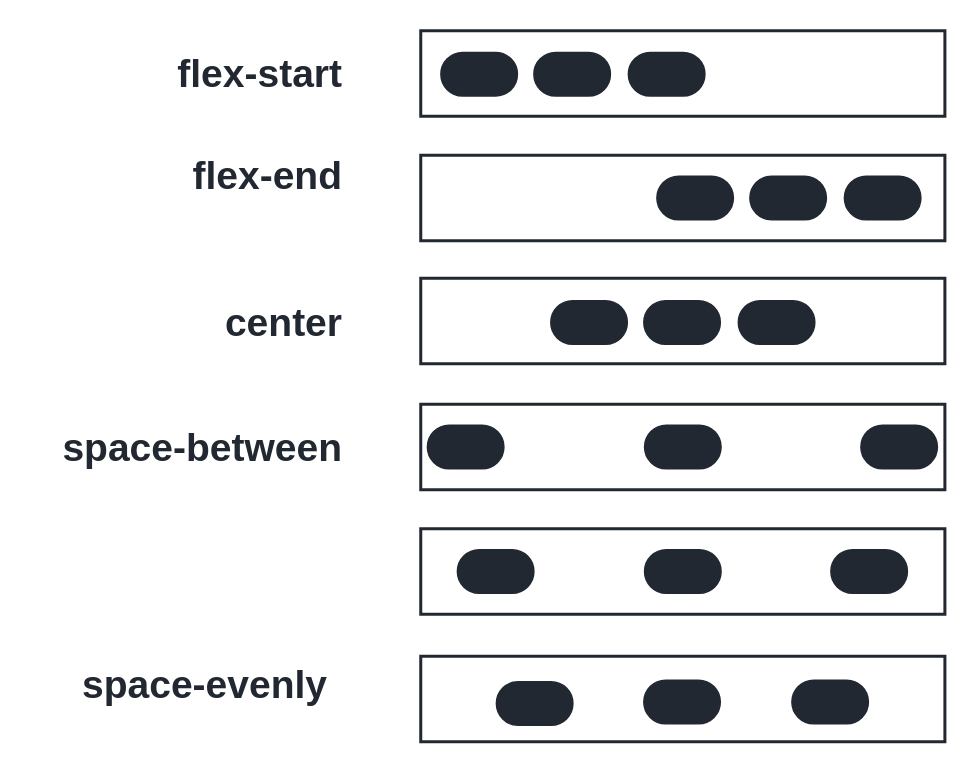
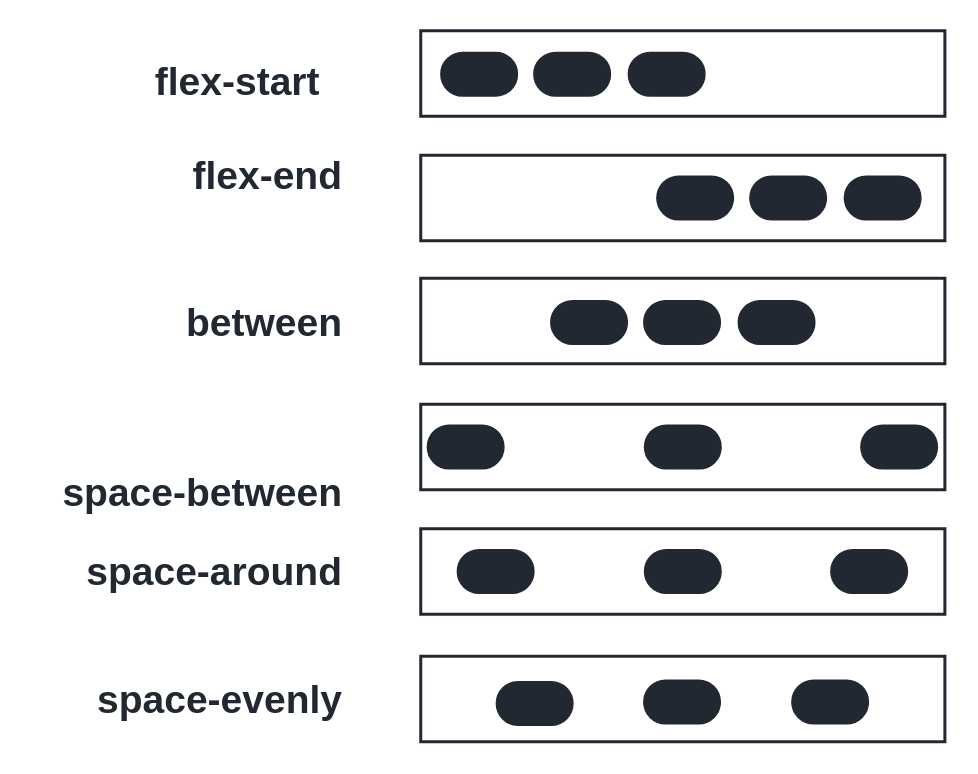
  <mxCell id="0" />
  <mxCell id="1" parent="0" />
- <mxCell id="2" value="flex-start" style="text;html=1;align=right;verticalAlign=middle;whiteSpace=wrap;rounded=0;fillColor=none;fontColor=light-dark(#222832,#FFFFFF);strokeColor=none;fontSize=26;fontStyle=1" parent="1" vertex="1"><mxGeometry x="90" y="33.5" width="140" height="30" as="geometry" /></mxCell>
+ <mxCell id="2" value="flex-start" style="text;html=1;align=right;verticalAlign=middle;whiteSpace=wrap;rounded=0;fillColor=none;fontColor=light-dark(#222832,#FFFFFF);strokeColor=none;fontSize=26;fontStyle=1" parent="1" vertex="1"><mxGeometry x="75" y="38.5" width="140" height="30" as="geometry" /></mxCell>
  <mxCell id="3" value="" style="rounded=0;whiteSpace=wrap;html=1;fillColor=none;strokeColor=light-dark(#222832,#FFFFFF);strokeWidth=2;aspect=fixed;fontColor=light-dark(#222832,#FFFFFF);" parent="1" vertex="1"><mxGeometry x="280" y="20" width="349.43" height="57" as="geometry" /></mxCell>
  <mxCell id="4" value="" style="rounded=0;whiteSpace=wrap;html=1;fillColor=none;strokeColor=light-dark(#222832,#FFFFFF);strokeWidth=2;aspect=fixed;fontColor=light-dark(#222832,#FFFFFF);" parent="1" vertex="1"><mxGeometry x="280" y="103" width="349.43" height="57" as="geometry" /></mxCell>
  <mxCell id="5" value="" style="rounded=0;whiteSpace=wrap;html=1;fillColor=none;strokeColor=light-dark(#222832,#FFFFFF);strokeWidth=2;aspect=fixed;fontColor=light-dark(#222832,#FFFFFF);" parent="1" vertex="1"><mxGeometry x="280" y="185" width="349.43" height="57" as="geometry" /></mxCell>
  <mxCell id="6" value="" style="rounded=0;whiteSpace=wrap;html=1;fillColor=none;strokeColor=light-dark(#222832,#FFFFFF);strokeWidth=2;aspect=fixed;fontColor=light-dark(#222832,#FFFFFF);" parent="1" vertex="1"><mxGeometry x="280" y="269" width="349.43" height="57" as="geometry" /></mxCell>
  <mxCell id="7" value="" style="rounded=0;whiteSpace=wrap;html=1;fillColor=none;strokeColor=light-dark(#222832,#FFFFFF);strokeWidth=2;aspect=fixed;fontColor=light-dark(#222832,#FFFFFF);" parent="1" vertex="1"><mxGeometry x="280" y="352" width="349.43" height="57" as="geometry" /></mxCell>
  <mxCell id="8" value="" style="rounded=0;whiteSpace=wrap;html=1;fillColor=none;strokeColor=light-dark(#222832,#FFFFFF);strokeWidth=2;aspect=fixed;fontColor=light-dark(#222832,#FFFFFF);" parent="1" vertex="1"><mxGeometry x="280" y="437" width="349.43" height="57" as="geometry" /></mxCell>
  <mxCell id="9" value="" style="rounded=1;whiteSpace=wrap;html=1;perimeterSpacing=10;arcSize=50;strokeColor=light-dark(#222832,#FFFFFF);fillColor=light-dark(#222832,#FFFFFF);aspect=fixed;fontColor=light-dark(#222832,#FFFFFF);" parent="1" vertex="1"><mxGeometry x="418.43" y="34.5" width="51" height="29" as="geometry" /></mxCell>
  <mxCell id="10" value="" style="rounded=1;whiteSpace=wrap;html=1;perimeterSpacing=10;arcSize=50;strokeColor=light-dark(#222832,#FFFFFF);fillColor=light-dark(#222832,#FFFFFF);aspect=fixed;fontColor=light-dark(#222832,#FFFFFF);" parent="1" vertex="1"><mxGeometry x="355.43" y="34.5" width="51" height="29" as="geometry" /></mxCell>
  <mxCell id="11" value="" style="rounded=1;whiteSpace=wrap;html=1;perimeterSpacing=10;arcSize=50;strokeColor=light-dark(#222832,#FFFFFF);fillColor=light-dark(#222832,#FFFFFF);aspect=fixed;fontColor=light-dark(#222832,#FFFFFF);" parent="1" vertex="1"><mxGeometry x="293.43" y="34.5" width="51" height="29" as="geometry" /></mxCell>
  <mxCell id="12" value="" style="rounded=1;whiteSpace=wrap;html=1;perimeterSpacing=10;arcSize=50;strokeColor=light-dark(#222832,#FFFFFF);fillColor=light-dark(#222832,#FFFFFF);aspect=fixed;fontColor=light-dark(#222832,#FFFFFF);" parent="1" vertex="1"><mxGeometry x="562.43" y="117" width="51" height="29" as="geometry" /></mxCell>
  <mxCell id="13" value="" style="rounded=1;whiteSpace=wrap;html=1;perimeterSpacing=10;arcSize=50;strokeColor=light-dark(#222832,#FFFFFF);fillColor=light-dark(#222832,#FFFFFF);aspect=fixed;fontColor=light-dark(#222832,#FFFFFF);" parent="1" vertex="1"><mxGeometry x="499.43" y="117" width="51" height="29" as="geometry" /></mxCell>
  <mxCell id="14" value="" style="rounded=1;whiteSpace=wrap;html=1;perimeterSpacing=10;arcSize=50;strokeColor=light-dark(#222832,#FFFFFF);fillColor=light-dark(#222832,#FFFFFF);aspect=fixed;fontColor=light-dark(#222832,#FFFFFF);" parent="1" vertex="1"><mxGeometry x="437.43" y="117" width="51" height="29" as="geometry" /></mxCell>
  <mxCell id="15" value="" style="rounded=1;whiteSpace=wrap;html=1;perimeterSpacing=10;arcSize=50;strokeColor=light-dark(#222832,#FFFFFF);fillColor=light-dark(#222832,#FFFFFF);aspect=fixed;fontColor=light-dark(#222832,#FFFFFF);" parent="1" vertex="1"><mxGeometry x="491.71" y="200" width="51" height="29" as="geometry" /></mxCell>
  <mxCell id="16" value="" style="rounded=1;whiteSpace=wrap;html=1;perimeterSpacing=10;arcSize=50;strokeColor=light-dark(#222832,#FFFFFF);fillColor=light-dark(#222832,#FFFFFF);aspect=fixed;fontColor=light-dark(#222832,#FFFFFF);" parent="1" vertex="1"><mxGeometry x="428.71" y="200" width="51" height="29" as="geometry" /></mxCell>
  <mxCell id="17" value="" style="rounded=1;whiteSpace=wrap;html=1;perimeterSpacing=10;arcSize=50;strokeColor=light-dark(#222832,#FFFFFF);fillColor=light-dark(#222832,#FFFFFF);aspect=fixed;fontColor=light-dark(#222832,#FFFFFF);" parent="1" vertex="1"><mxGeometry x="366.71" y="200" width="51" height="29" as="geometry" /></mxCell>
  <mxCell id="18" value="" style="rounded=1;whiteSpace=wrap;html=1;perimeterSpacing=10;arcSize=50;strokeColor=light-dark(#222832,#FFFFFF);fillColor=light-dark(#222832,#FFFFFF);aspect=fixed;fontColor=light-dark(#222832,#FFFFFF);" parent="1" vertex="1"><mxGeometry x="573.43" y="283" width="51" height="29" as="geometry" /></mxCell>
  <mxCell id="19" value="" style="rounded=1;whiteSpace=wrap;html=1;perimeterSpacing=10;arcSize=50;strokeColor=light-dark(#222832,#FFFFFF);fillColor=light-dark(#222832,#FFFFFF);aspect=fixed;fontColor=light-dark(#222832,#FFFFFF);" parent="1" vertex="1"><mxGeometry x="429.21" y="283" width="51" height="29" as="geometry" /></mxCell>
  <mxCell id="20" value="" style="rounded=1;whiteSpace=wrap;html=1;perimeterSpacing=10;arcSize=50;strokeColor=light-dark(#222832,#FFFFFF);fillColor=light-dark(#222832,#FFFFFF);aspect=fixed;fontColor=light-dark(#222832,#FFFFFF);" parent="1" vertex="1"><mxGeometry x="429.21" y="366" width="51" height="29" as="geometry" /></mxCell>
  <mxCell id="21" value="" style="rounded=1;whiteSpace=wrap;html=1;perimeterSpacing=10;arcSize=50;strokeColor=light-dark(#222832,#FFFFFF);fillColor=light-dark(#222832,#FFFFFF);aspect=fixed;fontColor=light-dark(#222832,#FFFFFF);" parent="1" vertex="1"><mxGeometry x="284.43" y="283" width="51" height="29" as="geometry" /></mxCell>
  <mxCell id="22" value="" style="rounded=1;whiteSpace=wrap;html=1;perimeterSpacing=10;arcSize=50;strokeColor=light-dark(#222832,#FFFFFF);fillColor=light-dark(#222832,#FFFFFF);aspect=fixed;fontColor=light-dark(#222832,#FFFFFF);" parent="1" vertex="1"><mxGeometry x="304.43" y="366" width="51" height="29" as="geometry" /></mxCell>
  <mxCell id="23" value="" style="rounded=1;whiteSpace=wrap;html=1;perimeterSpacing=10;arcSize=50;strokeColor=light-dark(#222832,#FFFFFF);fillColor=light-dark(#222832,#FFFFFF);aspect=fixed;fontColor=light-dark(#222832,#FFFFFF);" parent="1" vertex="1"><mxGeometry x="553.43" y="366" width="51" height="29" as="geometry" /></mxCell>
  <mxCell id="24" value="" style="rounded=1;whiteSpace=wrap;html=1;perimeterSpacing=10;arcSize=50;strokeColor=light-dark(#222832,#FFFFFF);fillColor=light-dark(#222832,#FFFFFF);aspect=fixed;fontColor=light-dark(#222832,#FFFFFF);" parent="1" vertex="1"><mxGeometry x="428.71" y="453" width="51" height="29" as="geometry" /></mxCell>
  <mxCell id="25" value="" style="rounded=1;whiteSpace=wrap;html=1;perimeterSpacing=10;arcSize=50;strokeColor=light-dark(#222832,#FFFFFF);fillColor=light-dark(#222832,#FFFFFF);aspect=fixed;fontColor=light-dark(#222832,#FFFFFF);" parent="1" vertex="1"><mxGeometry x="330.43" y="454" width="51" height="29" as="geometry" /></mxCell>
  <mxCell id="26" value="" style="rounded=1;whiteSpace=wrap;html=1;perimeterSpacing=10;arcSize=50;strokeColor=light-dark(#222832,#FFFFFF);fillColor=light-dark(#222832,#FFFFFF);aspect=fixed;fontColor=light-dark(#222832,#FFFFFF);" parent="1" vertex="1"><mxGeometry x="527.43" y="453" width="51" height="29" as="geometry" /></mxCell>
  <mxCell id="27" value="flex-end" style="text;html=1;align=right;verticalAlign=middle;whiteSpace=wrap;rounded=0;fillColor=none;fontColor=light-dark(#222832,#FFFFFF);strokeColor=none;fontSize=26;fontStyle=1" parent="1" vertex="1"><mxGeometry x="90" y="101.5" width="140" height="30" as="geometry" /></mxCell>
- <mxCell id="28" value="center" style="text;html=1;align=right;verticalAlign=middle;whiteSpace=wrap;rounded=0;fillColor=none;fontColor=light-dark(#222832,#FFFFFF);strokeColor=none;fontSize=26;fontStyle=1" parent="1" vertex="1"><mxGeometry x="90" y="199.5" width="140" height="30" as="geometry" /></mxCell>
- <mxCell id="29" value="space-between" style="text;html=1;align=right;verticalAlign=middle;whiteSpace=wrap;rounded=0;fillColor=none;fontColor=light-dark(#222832,#FFFFFF);strokeColor=none;fontSize=26;fontStyle=1" parent="1" vertex="1"><mxGeometry x="40" y="282.5" width="190" height="30" as="geometry" /></mxCell>
- <mxCell id="31" value="space-evenly" style="text;html=1;align=right;verticalAlign=middle;whiteSpace=wrap;rounded=0;fillColor=none;fontColor=light-dark(#222832,#FFFFFF);strokeColor=none;fontSize=26;fontStyle=1" parent="1" vertex="1"><mxGeometry x="10" y="440.5" width="210" height="30" as="geometry" /></mxCell>
+ <mxCell id="28" value="between" style="text;html=1;align=right;verticalAlign=middle;whiteSpace=wrap;rounded=0;fillColor=none;fontColor=light-dark(#222832,#FFFFFF);strokeColor=none;fontSize=26;fontStyle=1" parent="1" vertex="1"><mxGeometry x="90" y="199.5" width="140" height="30" as="geometry" /></mxCell>
+ <mxCell id="29" value="space-between" style="text;html=1;align=right;verticalAlign=middle;whiteSpace=wrap;rounded=0;fillColor=none;fontColor=light-dark(#222832,#FFFFFF);strokeColor=none;fontSize=26;fontStyle=1" parent="1" vertex="1"><mxGeometry x="40" y="312.5" width="190" height="30" as="geometry" /></mxCell>
+ <mxCell id="30" value="space-around" style="text;html=1;align=right;verticalAlign=middle;whiteSpace=wrap;rounded=0;fillColor=none;fontColor=light-dark(#222832,#FFFFFF);strokeColor=none;fontSize=26;fontStyle=1" parent="1" vertex="1"><mxGeometry x="20" y="365.5" width="210" height="30" as="geometry" /></mxCell>
+ <mxCell id="31" value="space-evenly" style="text;html=1;align=right;verticalAlign=middle;whiteSpace=wrap;rounded=0;fillColor=none;fontColor=light-dark(#222832,#FFFFFF);strokeColor=none;fontSize=26;fontStyle=1" parent="1" vertex="1"><mxGeometry x="20" y="450.5" width="210" height="30" as="geometry" /></mxCell>
